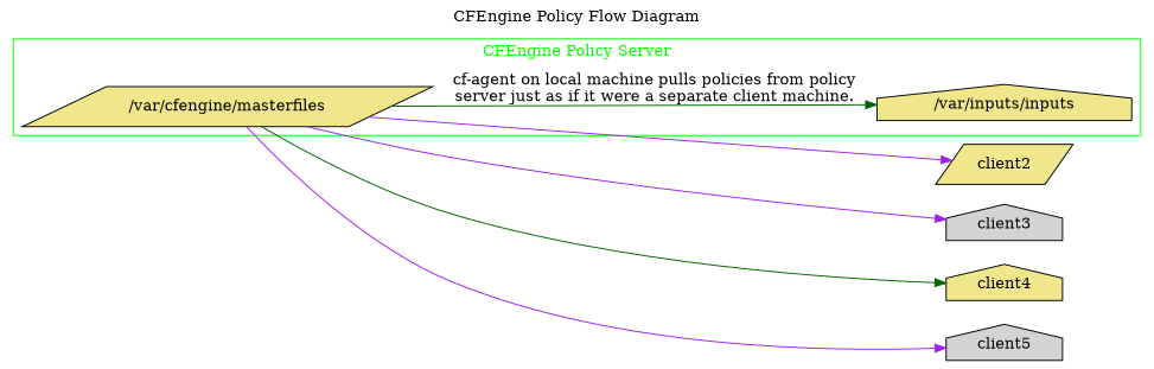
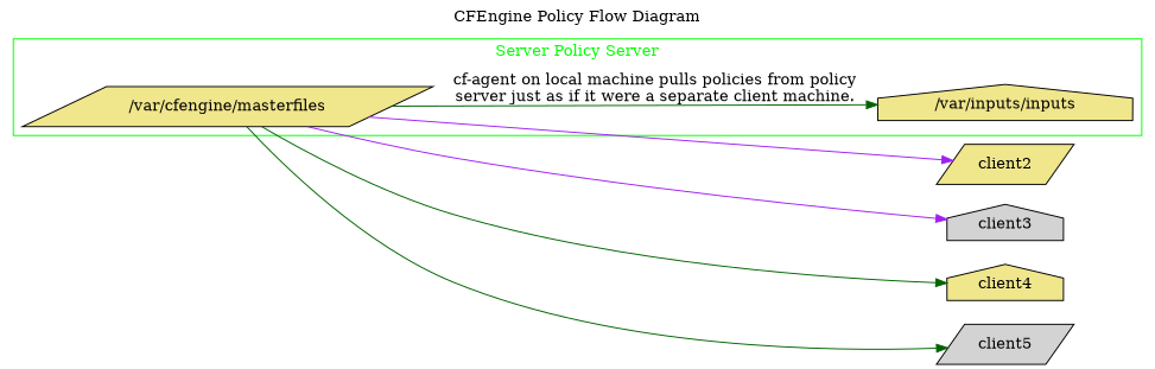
  digraph {
    label="CFEngine Policy Flow Diagram"
    labelloc=t
    rankdir=LR
    node [fillcolor=khaki shape=parallelogram style=filled]
    edge [color=darkgreen]
    n1 [height=0.5 label="/var/cfengine/masterfiles" width=2.7442]
    n2 [height=0.5 label="/var/inputs/inputs" shape=house width=2.2567]
    n3 [height=0.5 label=client2 width=0.95686]
    n4 [fillcolor=lightgrey height=0.5 label=client3 shape=house width=0.95686]
    n5 [height=0.5 label=client4 shape=house width=0.95686]
-   n6 [fillcolor=lightgrey height=0.5 label=client5 shape=house width=0.95686]
+   n6 [fillcolor=lightgrey height=0.5 label=client5 width=0.95686]
    subgraph cluster_1 {
      color=green
      fontcolor=green
-     label="CFEngine Policy Server"
+     label="Server Policy Server"
      rank=same
      n1
      n2
    }
    n1 -> n2 [label="cf-agent on local machine pulls policies from policy\rserver just as if it were a separate client machine."]
    n1 -> n3 [color=purple]
    n1 -> n4 [color=purple]
    n1 -> n5
-   n1 -> n6 [color=purple]
+   n1 -> n6
  }
